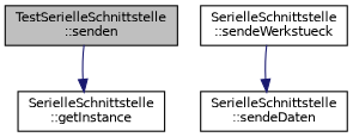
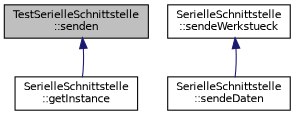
  digraph {
    rankdir=TB
    node [color=black fillcolor=white fontname=Helvetica fontsize=10 shape=record style=filled]
    edge [color=midnightblue fontname=Helvetica fontsize=10 labelfontname=Helvetica labelfontsize=10 style=solid]
    n1 [fillcolor=grey75 fontcolor=black height=0.2 label="TestSerielleSchnittstelle\l::senden" width=0.4]
    n2 [height=0.2 label="SerielleSchnittstelle\l::getInstance" width=0.4]
    n3 [height=0.2 label="SerielleSchnittstelle\l::sendeWerkstueck" width=0.4]
    n4 [height=0.2 label="SerielleSchnittstelle\l::sendeDaten" width=0.4]
-   n1 -> n2
-   n3 -> n4
+   n2 -> n1
+   n4 -> n3
  }
